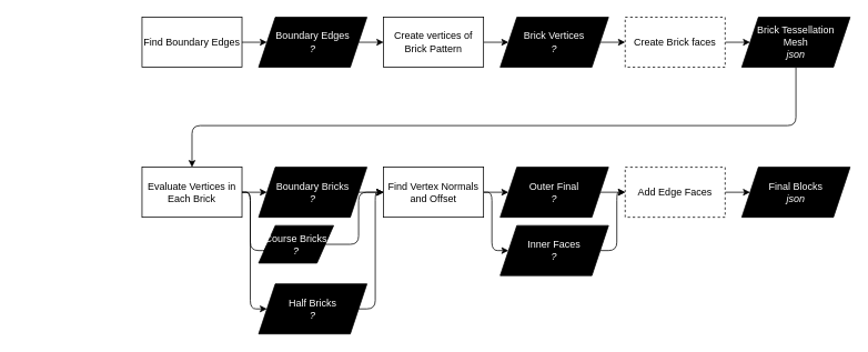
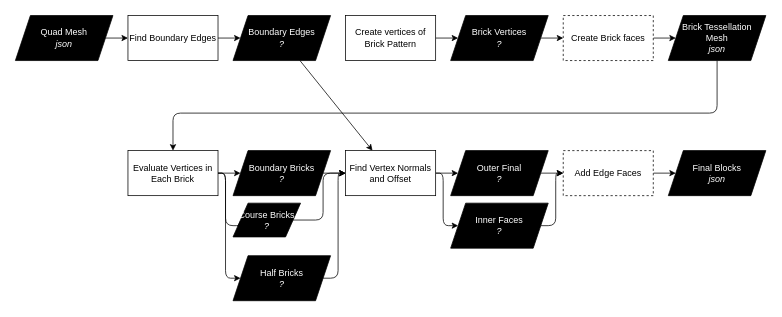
  <mxCell id="0" />
  <mxCell id="1" parent="0" />
  <mxCell id="2" style="edgeStyle=orthogonalEdgeStyle;html=1;entryX=0;entryY=0.5;entryDx=0;entryDy=0;" parent="1" source="3" target="7" edge="1"><mxGeometry relative="1" as="geometry"><mxPoint x="350" y="50" as="targetPoint" /></mxGeometry></mxCell>
  <mxCell id="3" value="Find Boundary Edges" style="rounded=0;whiteSpace=wrap;html=1;" parent="1" vertex="1"><mxGeometry x="170" y="20" width="120" height="60" as="geometry" /></mxCell>
- <mxCell id="6" style="edgeStyle=none;html=1;entryX=0;entryY=0.5;entryDx=0;entryDy=0;" edge="1" parent="1" source="7" target="9"><mxGeometry relative="1" as="geometry" /></mxCell>
+ <mxCell id="4" style="edgeStyle=orthogonalEdgeStyle;html=1;entryX=0;entryY=0.5;entryDx=0;entryDy=0;" parent="1" source="5" target="3" edge="1"><mxGeometry relative="1" as="geometry" /></mxCell>
+ <mxCell id="5" value="Quad Mesh&lt;br&gt;&lt;i&gt;json&lt;/i&gt;" style="shape=parallelogram;perimeter=parallelogramPerimeter;whiteSpace=wrap;html=1;fixedSize=1;fillColor=#000000;fontColor=#FFFFFF;" parent="1" vertex="1"><mxGeometry x="20" y="20" width="130" height="60" as="geometry" /></mxCell>
+ <mxCell id="6" style="edgeStyle=none;html=1;" edge="1" parent="1" source="7" target="28"><mxGeometry relative="1" as="geometry" /></mxCell>
  <mxCell id="7" value="Boundary Edges&lt;br&gt;&lt;i&gt;?&lt;/i&gt;" style="shape=parallelogram;perimeter=parallelogramPerimeter;whiteSpace=wrap;html=1;fixedSize=1;fillColor=#000000;fontColor=#FFFFFF;" vertex="1" parent="1"><mxGeometry x="310" y="20" width="130" height="60" as="geometry" /></mxCell>
  <mxCell id="8" style="edgeStyle=none;html=1;" edge="1" parent="1" source="9" target="11"><mxGeometry relative="1" as="geometry" /></mxCell>
  <mxCell id="9" value="Create vertices of Brick Pattern" style="rounded=0;whiteSpace=wrap;html=1;" vertex="1" parent="1"><mxGeometry x="460" y="20" width="120" height="60" as="geometry" /></mxCell>
  <mxCell id="10" style="edgeStyle=none;html=1;entryX=0;entryY=0.5;entryDx=0;entryDy=0;" edge="1" parent="1" source="11" target="13"><mxGeometry relative="1" as="geometry" /></mxCell>
  <mxCell id="11" value="Brick Vertices&lt;br&gt;&lt;i&gt;?&lt;/i&gt;" style="shape=parallelogram;perimeter=parallelogramPerimeter;whiteSpace=wrap;html=1;fixedSize=1;fillColor=#000000;fontColor=#FFFFFF;" vertex="1" parent="1"><mxGeometry x="600" y="20" width="130" height="60" as="geometry" /></mxCell>
  <mxCell id="12" style="edgeStyle=none;html=1;entryX=0;entryY=0.5;entryDx=0;entryDy=0;" edge="1" parent="1" source="13" target="15"><mxGeometry relative="1" as="geometry" /></mxCell>
  <mxCell id="13" value="Create Brick faces" style="rounded=0;whiteSpace=wrap;html=1;dashed=1;" vertex="1" parent="1"><mxGeometry x="750" y="20" width="120" height="60" as="geometry" /></mxCell>
  <mxCell id="14" style="edgeStyle=orthogonalEdgeStyle;html=1;entryX=0.5;entryY=0;entryDx=0;entryDy=0;" edge="1" parent="1" source="15" target="19"><mxGeometry relative="1" as="geometry"><Array as="points"><mxPoint x="955" y="150" /><mxPoint x="230" y="150" /></Array></mxGeometry></mxCell>
  <mxCell id="15" value="Brick Tessellation &lt;br&gt;Mesh&lt;br&gt;&lt;i&gt;json&lt;/i&gt;" style="shape=parallelogram;perimeter=parallelogramPerimeter;whiteSpace=wrap;html=1;fixedSize=1;fillColor=#000000;fontColor=#FFFFFF;" vertex="1" parent="1"><mxGeometry x="890" y="20" width="130" height="60" as="geometry" /></mxCell>
  <mxCell id="16" style="edgeStyle=none;html=1;entryX=0;entryY=0.5;entryDx=0;entryDy=0;" edge="1" parent="1" source="19" target="21"><mxGeometry relative="1" as="geometry" /></mxCell>
  <mxCell id="17" style="edgeStyle=orthogonalEdgeStyle;html=1;entryX=0;entryY=0.5;entryDx=0;entryDy=0;" edge="1" parent="1" source="19" target="23"><mxGeometry relative="1" as="geometry"><Array as="points"><mxPoint x="300" y="230" /><mxPoint x="300" y="300" /></Array></mxGeometry></mxCell>
  <mxCell id="18" style="edgeStyle=orthogonalEdgeStyle;html=1;entryX=0;entryY=0.5;entryDx=0;entryDy=0;exitX=1;exitY=0.5;exitDx=0;exitDy=0;" edge="1" parent="1" source="19" target="25"><mxGeometry relative="1" as="geometry"><Array as="points"><mxPoint x="300" y="230" /><mxPoint x="300" y="370" /></Array></mxGeometry></mxCell>
  <mxCell id="19" value="Evaluate Vertices in Each Brick" style="rounded=0;whiteSpace=wrap;html=1;" vertex="1" parent="1"><mxGeometry x="170" y="200" width="120" height="60" as="geometry" /></mxCell>
  <mxCell id="20" style="edgeStyle=orthogonalEdgeStyle;html=1;entryX=0;entryY=0.5;entryDx=0;entryDy=0;" edge="1" parent="1" source="21" target="28"><mxGeometry relative="1" as="geometry" /></mxCell>
  <mxCell id="21" value="Boundary Bricks&lt;br&gt;&lt;i&gt;?&lt;/i&gt;" style="shape=parallelogram;perimeter=parallelogramPerimeter;whiteSpace=wrap;html=1;fixedSize=1;fillColor=#000000;fontColor=#FFFFFF;" vertex="1" parent="1"><mxGeometry x="310" y="200" width="130" height="60" as="geometry" /></mxCell>
  <mxCell id="22" style="edgeStyle=orthogonalEdgeStyle;html=1;entryX=0;entryY=0.5;entryDx=0;entryDy=0;" edge="1" parent="1" source="23" target="28"><mxGeometry relative="1" as="geometry" /></mxCell>
  <mxCell id="23" value="Course Bricks&lt;br&gt;&lt;i&gt;?&lt;/i&gt;" style="shape=parallelogram;perimeter=parallelogramPerimeter;whiteSpace=wrap;html=1;fixedSize=1;fillColor=#000000;fontColor=#FFFFFF;" vertex="1" parent="1"><mxGeometry x="310" y="270" width="90" height="45" as="geometry" /></mxCell>
  <mxCell id="24" style="edgeStyle=orthogonalEdgeStyle;html=1;entryX=0;entryY=0.5;entryDx=0;entryDy=0;" edge="1" parent="1" source="25" target="28"><mxGeometry relative="1" as="geometry" /></mxCell>
  <mxCell id="25" value="Half Bricks&lt;br&gt;&lt;i&gt;?&lt;/i&gt;" style="shape=parallelogram;perimeter=parallelogramPerimeter;whiteSpace=wrap;html=1;fixedSize=1;fillColor=#000000;fontColor=#FFFFFF;" vertex="1" parent="1"><mxGeometry x="310" y="340" width="130" height="60" as="geometry" /></mxCell>
  <mxCell id="26" style="edgeStyle=orthogonalEdgeStyle;html=1;entryX=0;entryY=0.5;entryDx=0;entryDy=0;" edge="1" parent="1" source="28" target="30"><mxGeometry relative="1" as="geometry" /></mxCell>
  <mxCell id="27" style="edgeStyle=orthogonalEdgeStyle;html=1;entryX=0;entryY=0.5;entryDx=0;entryDy=0;" edge="1" parent="1" source="28" target="32"><mxGeometry relative="1" as="geometry"><Array as="points"><mxPoint x="590" y="230" /><mxPoint x="590" y="300" /></Array></mxGeometry></mxCell>
  <mxCell id="28" value="Find Vertex Normals and Offset" style="rounded=0;whiteSpace=wrap;html=1;" vertex="1" parent="1"><mxGeometry x="460" y="200" width="120" height="60" as="geometry" /></mxCell>
  <mxCell id="29" style="edgeStyle=orthogonalEdgeStyle;html=1;entryX=0;entryY=0.5;entryDx=0;entryDy=0;" edge="1" parent="1" source="30" target="34"><mxGeometry relative="1" as="geometry" /></mxCell>
  <mxCell id="30" value="Outer Final&lt;br&gt;&lt;i&gt;?&lt;/i&gt;" style="shape=parallelogram;perimeter=parallelogramPerimeter;whiteSpace=wrap;html=1;fixedSize=1;fillColor=#000000;fontColor=#FFFFFF;" vertex="1" parent="1"><mxGeometry x="600" y="200" width="130" height="60" as="geometry" /></mxCell>
  <mxCell id="31" style="edgeStyle=orthogonalEdgeStyle;html=1;entryX=0;entryY=0.5;entryDx=0;entryDy=0;" edge="1" parent="1" source="32" target="34"><mxGeometry relative="1" as="geometry"><Array as="points"><mxPoint x="740" y="300" /><mxPoint x="740" y="230" /></Array></mxGeometry></mxCell>
  <mxCell id="32" value="Inner Faces&lt;br&gt;&lt;i&gt;?&lt;/i&gt;" style="shape=parallelogram;perimeter=parallelogramPerimeter;whiteSpace=wrap;html=1;fixedSize=1;fillColor=#000000;fontColor=#FFFFFF;" vertex="1" parent="1"><mxGeometry x="600" y="270" width="130" height="60" as="geometry" /></mxCell>
  <mxCell id="33" style="edgeStyle=orthogonalEdgeStyle;html=1;entryX=0;entryY=0.5;entryDx=0;entryDy=0;" edge="1" parent="1" source="34" target="35"><mxGeometry relative="1" as="geometry" /></mxCell>
  <mxCell id="34" value="Add Edge Faces" style="rounded=0;whiteSpace=wrap;html=1;dashed=1;" vertex="1" parent="1"><mxGeometry x="750" y="200" width="120" height="60" as="geometry" /></mxCell>
  <mxCell id="35" value="Final Blocks&lt;br&gt;&lt;i&gt;json&lt;/i&gt;" style="shape=parallelogram;perimeter=parallelogramPerimeter;whiteSpace=wrap;html=1;fixedSize=1;fillColor=#000000;fontColor=#FFFFFF;" vertex="1" parent="1"><mxGeometry x="890" y="200" width="130" height="60" as="geometry" /></mxCell>
